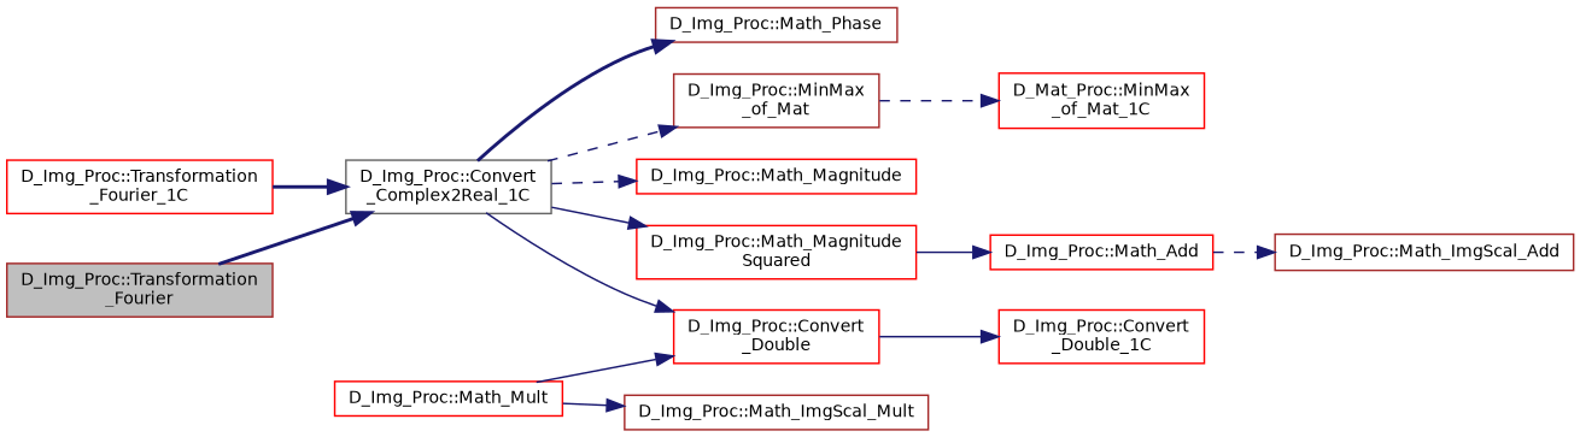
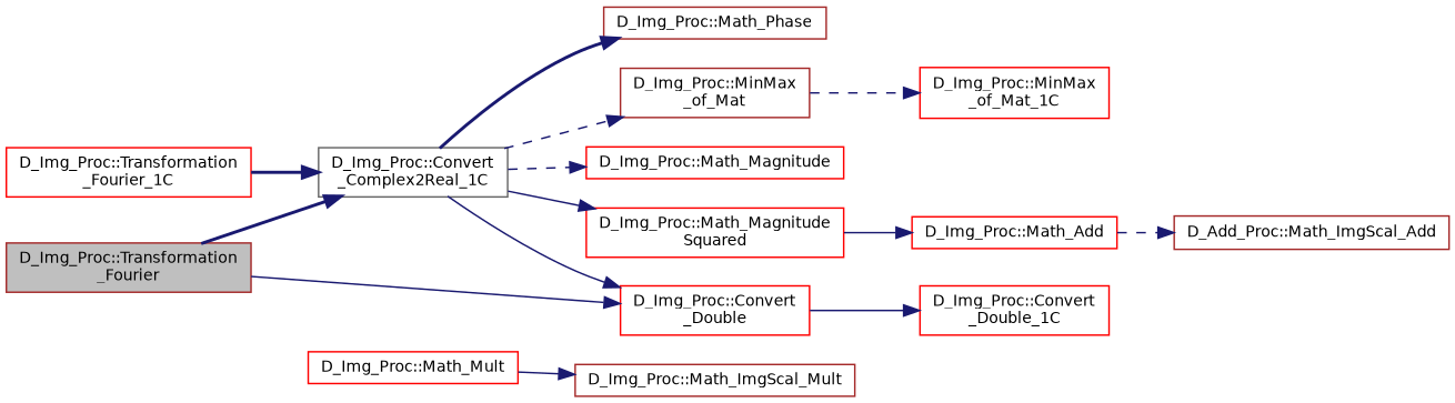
  digraph {
    fontname="DejaVu Sans"
    rankdir=LR
    node [color=red fillcolor=white fontname="DejaVu Sans" fontsize=10 shape=record style=filled]
    edge [color=midnightblue fontname="DejaVu Sans" fontsize=10 labelfontname=Helvetica labelfontsize=10 style=solid]
    n1 [color=brown fillcolor=grey75 fontcolor=black height=0.2 label="D_Img_Proc::Transformation\l_Fourier" width=0.4]
    n2 [height=0.2 label="D_Img_Proc::Convert\l_Double" width=0.4]
    n3 [color=gray40 height=0.2 label="D_Img_Proc::Convert\l_Complex2Real_1C" width=0.4]
    n4 [height=0.2 label="D_Img_Proc::Convert\l_Double_1C" width=0.4]
    n5 [height=0.2 label="D_Img_Proc::Transformation\l_Fourier_1C" width=0.4]
    n6 [height=0.2 label="D_Img_Proc::Math_Magnitude" width=0.4]
    n7 [height=0.2 label="D_Img_Proc::Math_Magnitude\lSquared" width=0.4]
    n8 [color=brown height=0.2 label="D_Img_Proc::Math_Phase" width=0.4]
    n9 [color=brown height=0.2 label="D_Img_Proc::MinMax\l_of_Mat" width=0.4]
    n10 [height=0.2 label="D_Img_Proc::Math_Add" width=0.4]
-   n11 [height=0.2 label="D_Mat_Proc::MinMax\l_of_Mat_1C" width=0.4]
-   n12 [color=brown height=0.2 label="D_Img_Proc::Math_ImgScal_Add" width=0.4]
+   n11 [height=0.2 label="D_Img_Proc::MinMax\l_of_Mat_1C" width=0.4]
+   n12 [color=brown height=0.2 label="D_Add_Proc::Math_ImgScal_Add" width=0.4]
    n13 [height=0.2 label="D_Img_Proc::Math_Mult" width=0.4]
    n14 [color=brown height=0.2 label="D_Img_Proc::Math_ImgScal_Mult" width=0.4]
-   n13 -> n2
+   n1 -> n2
    n1 -> n3 [style=bold]
    n2 -> n4
    n3 -> n2
    n3 -> n6 [style=dashed]
    n3 -> n7
    n3 -> n8 [style=bold]
    n3 -> n9 [style=dashed]
    n5 -> n3 [style=bold]
    n7 -> n10
    n9 -> n11 [style=dashed]
    n10 -> n12 [style=dashed]
    n13 -> n14
  }
